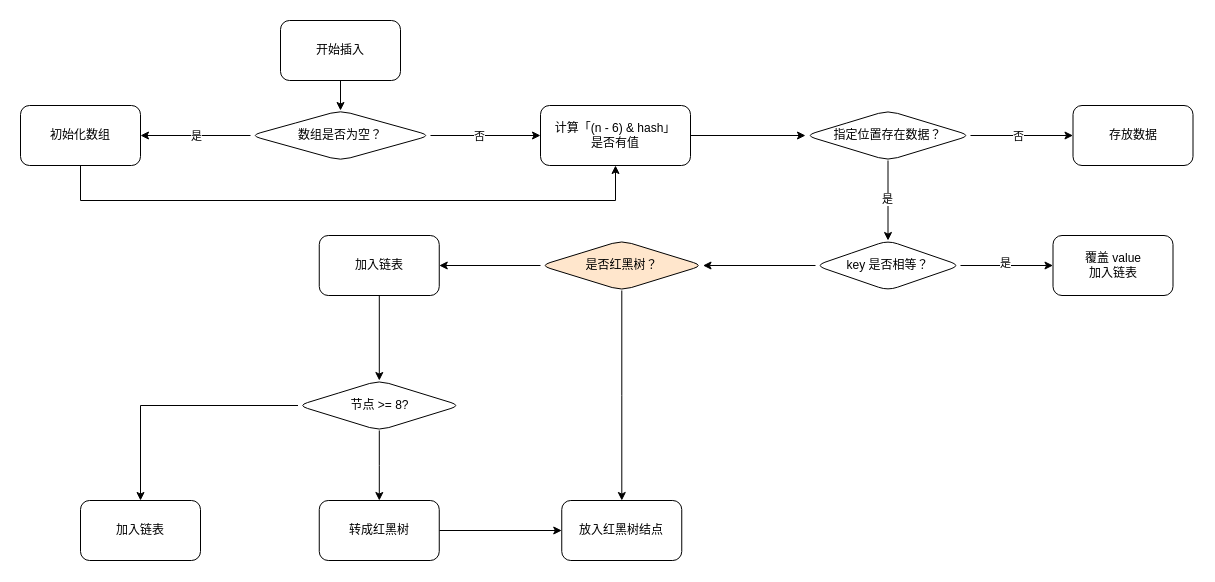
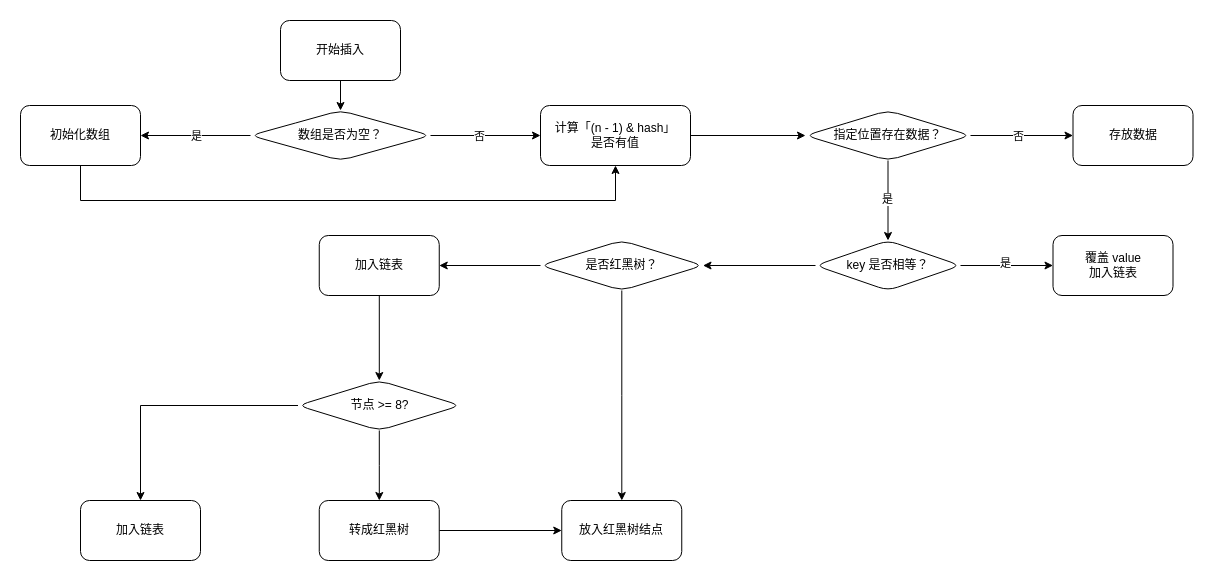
  <mxCell id="0" />
  <mxCell id="1" parent="0" />
  <mxCell id="2" value="" style="edgeStyle=orthogonalEdgeStyle;rounded=0;orthogonalLoop=1;jettySize=auto;html=1;" edge="1" parent="1" source="3" target="8"><mxGeometry relative="1" as="geometry" /></mxCell>
  <mxCell id="3" value="开始插入" style="rounded=1;whiteSpace=wrap;html=1;" vertex="1" parent="1"><mxGeometry x="280" y="20" width="120" height="60" as="geometry" /></mxCell>
  <mxCell id="4" value="" style="edgeStyle=orthogonalEdgeStyle;rounded=0;orthogonalLoop=1;jettySize=auto;html=1;" edge="1" parent="1" source="8" target="10"><mxGeometry relative="1" as="geometry" /></mxCell>
  <mxCell id="5" value="是" style="edgeLabel;html=1;align=center;verticalAlign=middle;resizable=0;points=[];" vertex="1" connectable="0" parent="4"><mxGeometry x="-0.054" y="2" relative="1" as="geometry"><mxPoint x="-3" y="-2" as="offset" /></mxGeometry></mxCell>
  <mxCell id="6" value="" style="edgeStyle=orthogonalEdgeStyle;rounded=0;orthogonalLoop=1;jettySize=auto;html=1;" edge="1" parent="1" source="8" target="12"><mxGeometry relative="1" as="geometry" /></mxCell>
  <mxCell id="7" value="否" style="edgeLabel;html=1;align=center;verticalAlign=middle;resizable=0;points=[];" vertex="1" connectable="0" parent="6"><mxGeometry x="-0.082" y="1" relative="1" as="geometry"><mxPoint x="-2" y="1" as="offset" /></mxGeometry></mxCell>
  <mxCell id="8" value="数组是否为空？" style="rhombus;whiteSpace=wrap;html=1;rounded=1;" vertex="1" parent="1"><mxGeometry x="250" y="110" width="180" height="50" as="geometry" /></mxCell>
  <mxCell id="9" style="edgeStyle=orthogonalEdgeStyle;rounded=0;orthogonalLoop=1;jettySize=auto;html=1;entryX=0.5;entryY=1;entryDx=0;entryDy=0;" edge="1" parent="1" source="10" target="12"><mxGeometry relative="1" as="geometry"><Array as="points"><mxPoint x="80" y="200" /><mxPoint x="615" y="200" /></Array></mxGeometry></mxCell>
  <mxCell id="10" value="初始化数组" style="whiteSpace=wrap;html=1;rounded=1;" vertex="1" parent="1"><mxGeometry x="20" y="105" width="120" height="60" as="geometry" /></mxCell>
  <mxCell id="11" value="" style="edgeStyle=orthogonalEdgeStyle;rounded=0;orthogonalLoop=1;jettySize=auto;html=1;" edge="1" parent="1" source="12" target="17"><mxGeometry relative="1" as="geometry" /></mxCell>
- <mxCell id="12" value="计算「&lt;span style=&quot;background-color: transparent; color: light-dark(rgb(0, 0, 0), rgb(255, 255, 255));&quot;&gt;(n - 6) &amp;amp; hash」&lt;/span&gt;&lt;div&gt;&lt;span style=&quot;background-color: transparent; color: light-dark(rgb(0, 0, 0), rgb(255, 255, 255));&quot;&gt;是否有值&lt;/span&gt;&lt;/div&gt;" style="whiteSpace=wrap;html=1;rounded=1;" vertex="1" parent="1"><mxGeometry x="540" y="105" width="150" height="60" as="geometry" /></mxCell>
+ <mxCell id="12" value="计算「&lt;span style=&quot;background-color: transparent; color: light-dark(rgb(0, 0, 0), rgb(255, 255, 255));&quot;&gt;(n - 1) &amp;amp; hash」&lt;/span&gt;&lt;div&gt;&lt;span style=&quot;background-color: transparent; color: light-dark(rgb(0, 0, 0), rgb(255, 255, 255));&quot;&gt;是否有值&lt;/span&gt;&lt;/div&gt;" style="whiteSpace=wrap;html=1;rounded=1;" vertex="1" parent="1"><mxGeometry x="540" y="105" width="150" height="60" as="geometry" /></mxCell>
  <mxCell id="13" value="" style="edgeStyle=orthogonalEdgeStyle;rounded=0;orthogonalLoop=1;jettySize=auto;html=1;" edge="1" parent="1" source="17" target="18"><mxGeometry relative="1" as="geometry" /></mxCell>
  <mxCell id="14" value="否" style="edgeLabel;html=1;align=center;verticalAlign=middle;resizable=0;points=[];" vertex="1" connectable="0" parent="13"><mxGeometry x="-0.054" y="-1" relative="1" as="geometry"><mxPoint x="-1" y="-1" as="offset" /></mxGeometry></mxCell>
  <mxCell id="15" value="" style="edgeStyle=orthogonalEdgeStyle;rounded=0;orthogonalLoop=1;jettySize=auto;html=1;" edge="1" parent="1" source="17" target="22"><mxGeometry relative="1" as="geometry" /></mxCell>
  <mxCell id="16" value="是" style="edgeLabel;html=1;align=center;verticalAlign=middle;resizable=0;points=[];" vertex="1" connectable="0" parent="15"><mxGeometry x="-0.025" relative="1" as="geometry"><mxPoint x="-1" y="-1" as="offset" /></mxGeometry></mxCell>
  <mxCell id="17" value="指定位置存在数据？" style="rhombus;whiteSpace=wrap;html=1;rounded=1;" vertex="1" parent="1"><mxGeometry x="805" y="110" width="165" height="50" as="geometry" /></mxCell>
  <mxCell id="18" value="存放数据" style="whiteSpace=wrap;html=1;rounded=1;" vertex="1" parent="1"><mxGeometry x="1072.5" y="105" width="120" height="60" as="geometry" /></mxCell>
  <mxCell id="19" value="" style="edgeStyle=orthogonalEdgeStyle;rounded=0;orthogonalLoop=1;jettySize=auto;html=1;" edge="1" parent="1" source="22" target="23"><mxGeometry relative="1" as="geometry" /></mxCell>
  <mxCell id="20" value="是" style="edgeLabel;html=1;align=center;verticalAlign=middle;resizable=0;points=[];" vertex="1" connectable="0" parent="19"><mxGeometry x="-0.059" y="-2" relative="1" as="geometry"><mxPoint y="-5" as="offset" /></mxGeometry></mxCell>
  <mxCell id="21" value="" style="edgeStyle=orthogonalEdgeStyle;rounded=0;orthogonalLoop=1;jettySize=auto;html=1;" edge="1" parent="1" source="22" target="26"><mxGeometry relative="1" as="geometry" /></mxCell>
  <mxCell id="22" value="key 是否相等？" style="rhombus;whiteSpace=wrap;html=1;rounded=1;" vertex="1" parent="1"><mxGeometry x="815" y="240" width="145" height="50" as="geometry" /></mxCell>
  <mxCell id="23" value="覆盖 value&lt;div&gt;加入链表&lt;/div&gt;" style="whiteSpace=wrap;html=1;rounded=1;" vertex="1" parent="1"><mxGeometry x="1052.5" y="235" width="120" height="60" as="geometry" /></mxCell>
  <mxCell id="24" value="" style="edgeStyle=orthogonalEdgeStyle;rounded=0;orthogonalLoop=1;jettySize=auto;html=1;" edge="1" parent="1" source="26" target="27"><mxGeometry relative="1" as="geometry" /></mxCell>
  <mxCell id="25" value="" style="edgeStyle=orthogonalEdgeStyle;rounded=0;orthogonalLoop=1;jettySize=auto;html=1;" edge="1" parent="1" source="26" target="29"><mxGeometry relative="1" as="geometry" /></mxCell>
- <mxCell id="26" value="是否红黑树？" style="rhombus;whiteSpace=wrap;html=1;rounded=1;fillColor=#ffe6cc;" vertex="1" parent="1"><mxGeometry x="540" y="240" width="162.5" height="50" as="geometry" /></mxCell>
+ <mxCell id="26" value="是否红黑树？" style="rhombus;whiteSpace=wrap;html=1;rounded=1;" vertex="1" parent="1"><mxGeometry x="540" y="240" width="162.5" height="50" as="geometry" /></mxCell>
  <mxCell id="27" value="放入红黑树结点" style="whiteSpace=wrap;html=1;rounded=1;" vertex="1" parent="1"><mxGeometry x="561.25" y="500" width="120" height="60" as="geometry" /></mxCell>
  <mxCell id="28" value="" style="edgeStyle=orthogonalEdgeStyle;rounded=0;orthogonalLoop=1;jettySize=auto;html=1;" edge="1" parent="1" source="29" target="32"><mxGeometry relative="1" as="geometry" /></mxCell>
  <mxCell id="29" value="加入链表" style="whiteSpace=wrap;html=1;rounded=1;" vertex="1" parent="1"><mxGeometry x="318.75" y="235" width="120" height="60" as="geometry" /></mxCell>
  <mxCell id="30" value="" style="edgeStyle=orthogonalEdgeStyle;rounded=0;orthogonalLoop=1;jettySize=auto;html=1;" edge="1" parent="1" source="32" target="34"><mxGeometry relative="1" as="geometry" /></mxCell>
  <mxCell id="31" value="" style="edgeStyle=orthogonalEdgeStyle;rounded=0;orthogonalLoop=1;jettySize=auto;html=1;" edge="1" parent="1" source="32" target="35"><mxGeometry relative="1" as="geometry" /></mxCell>
  <mxCell id="32" value="节点 &amp;gt;= 8?" style="rhombus;whiteSpace=wrap;html=1;rounded=1;" vertex="1" parent="1"><mxGeometry x="297.5" y="380" width="162.5" height="50" as="geometry" /></mxCell>
  <mxCell id="33" style="edgeStyle=orthogonalEdgeStyle;rounded=0;orthogonalLoop=1;jettySize=auto;html=1;entryX=0;entryY=0.5;entryDx=0;entryDy=0;" edge="1" parent="1" source="34" target="27"><mxGeometry relative="1" as="geometry" /></mxCell>
  <mxCell id="34" value="转成红黑树" style="whiteSpace=wrap;html=1;rounded=1;" vertex="1" parent="1"><mxGeometry x="318.75" y="500" width="120" height="60" as="geometry" /></mxCell>
  <mxCell id="35" value="加入链表" style="whiteSpace=wrap;html=1;rounded=1;" vertex="1" parent="1"><mxGeometry x="80" y="500" width="120" height="60" as="geometry" /></mxCell>
